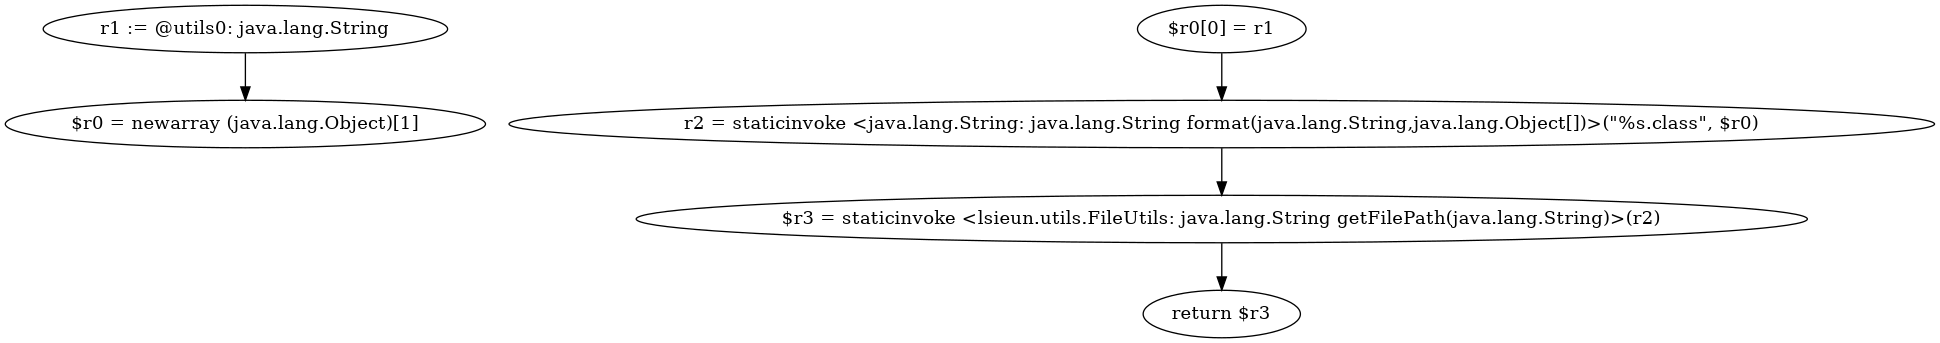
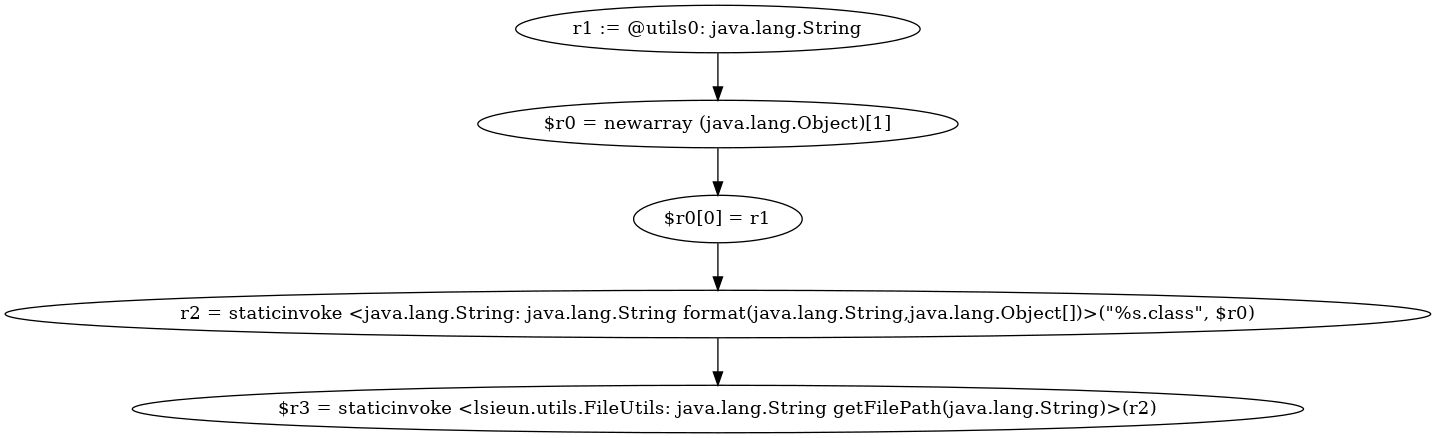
  digraph {
    n1 [label="r1 := @utils0: java.lang.String"]
    "$r0 = newarray (java.lang.Object)[1]"
    "$r0[0] = r1"
    "r2 = staticinvoke <java.lang.String: java.lang.String format(java.lang.String,java.lang.Object[])>(\"%s.class\", $r0)"
    "$r3 = staticinvoke <lsieun.utils.FileUtils: java.lang.String getFilePath(java.lang.String)>(r2)"
-   "return $r3"
    n1 -> "$r0 = newarray (java.lang.Object)[1]"
+   "$r0 = newarray (java.lang.Object)[1]" -> "$r0[0] = r1"
    "$r0[0] = r1" -> "r2 = staticinvoke <java.lang.String: java.lang.String format(java.lang.String,java.lang.Object[])>(\"%s.class\", $r0)"
    "r2 = staticinvoke <java.lang.String: java.lang.String format(java.lang.String,java.lang.Object[])>(\"%s.class\", $r0)" -> "$r3 = staticinvoke <lsieun.utils.FileUtils: java.lang.String getFilePath(java.lang.String)>(r2)"
-   "$r3 = staticinvoke <lsieun.utils.FileUtils: java.lang.String getFilePath(java.lang.String)>(r2)" -> "return $r3"
  }
